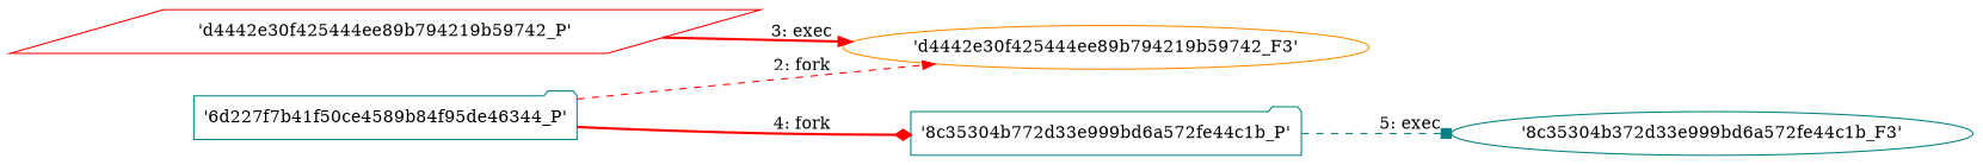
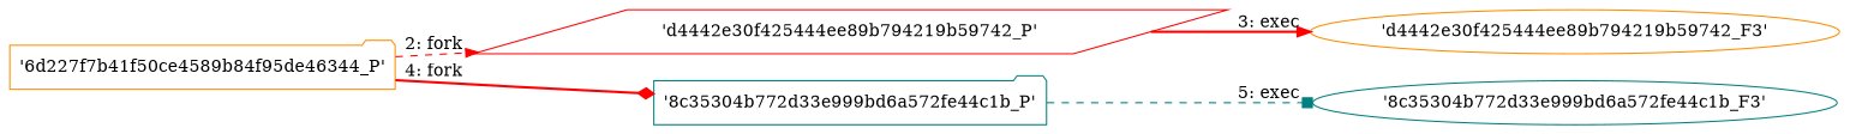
  digraph {
    engine=neato
    fixedsize=false
    fontsize=10
    nodesep=0.3
    rankdir=LR
    ranksep=0
    splines=true
    node [color=darkorange node_type=Process shape=folder]
    edge [arrowhead=normal color=red style=bold]
    "'d4442e30f425444ee89b794219b59742_P'" [color=red shape=parallelogram]
-   "'6d227f7b41f50ce4589b84f95de46344_P'" [color=teal]
+   "'6d227f7b41f50ce4589b84f95de46344_P'"
    "'8c35304b772d33e999bd6a572fe44c1b_P'" [color=teal]
    "'d4442e30f425444ee89b794219b59742_F3'" [node_type=File shape=ellipse]
-   "'8c35304b772d33e999bd6a572fe44c1b_F3'" [color=teal node_type=File shape=ellipse label="'8c35304b372d33e999bd6a572fe44c1b_F3'"]
+   "'8c35304b772d33e999bd6a572fe44c1b_F3'" [color=teal node_type=File shape=ellipse]
    "'d4442e30f425444ee89b794219b59742_P'" -> "'d4442e30f425444ee89b794219b59742_F3'" [label="3: exec"]
-   "'6d227f7b41f50ce4589b84f95de46344_P'" -> "'d4442e30f425444ee89b794219b59742_F3'" [label="2: fork" style=dashed]
+   "'6d227f7b41f50ce4589b84f95de46344_P'" -> "'d4442e30f425444ee89b794219b59742_P'" [label="2: fork" style=dashed]
    "'6d227f7b41f50ce4589b84f95de46344_P'" -> "'8c35304b772d33e999bd6a572fe44c1b_P'" [arrowhead=diamond label="4: fork"]
    "'8c35304b772d33e999bd6a572fe44c1b_P'" -> "'8c35304b772d33e999bd6a572fe44c1b_F3'" [arrowhead=box color=teal label="5: exec" style=dashed]
  }
